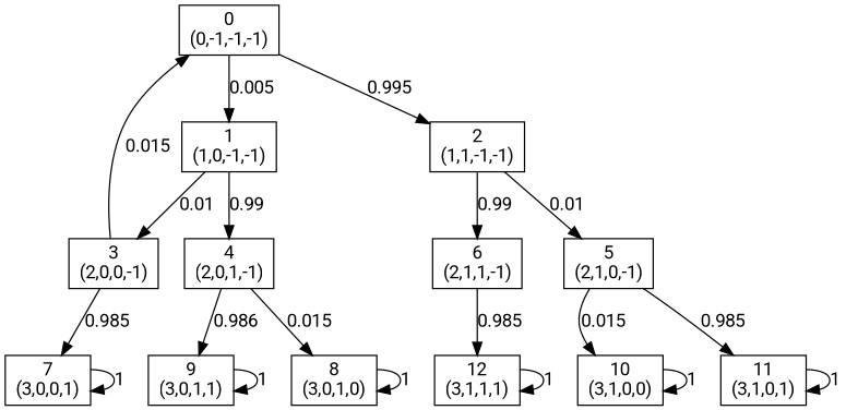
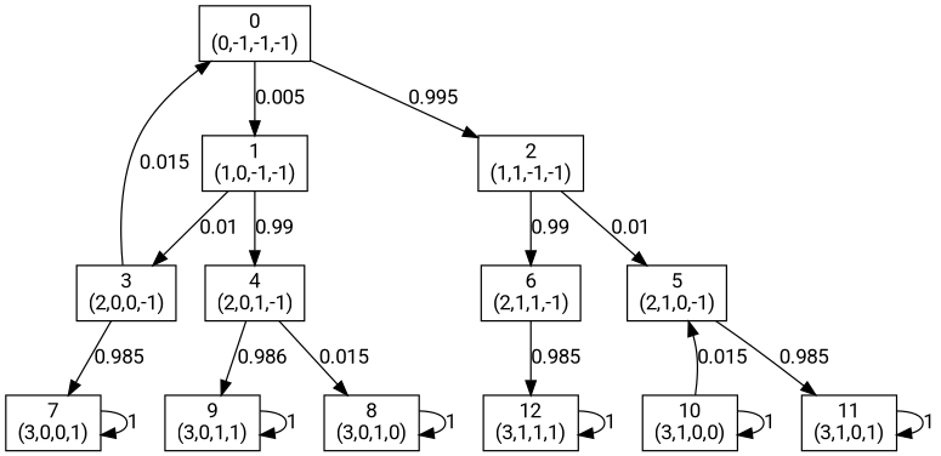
  digraph {
    fontname=Roboto
    node [fontname=Roboto shape=box]
    edge [fontname=Roboto]
    n1 [label="0\n(0,-1,-1,-1)"]
    n2 [label="1\n(1,0,-1,-1)"]
    n3 [label="2\n(1,1,-1,-1)"]
    n4 [label="3\n(2,0,0,-1)"]
    n5 [label="4\n(2,0,1,-1)"]
    n6 [label="5\n(2,1,0,-1)"]
    n7 [label="6\n(2,1,1,-1)"]
    n8 [label="7\n(3,0,0,1)"]
    n9 [label="8\n(3,0,1,0)"]
    n10 [label="9\n(3,0,1,1)"]
    n11 [label="10\n(3,1,0,0)"]
    n12 [label="11\n(3,1,0,1)"]
    n13 [label="12\n(3,1,1,1)"]
    n1 -> n2 [label=0.005]
    n1 -> n3 [label=0.995]
    n2 -> n4 [label=0.01]
    n2 -> n5 [label=0.99]
    n3 -> n6 [label=0.01]
    n3 -> n7 [label=0.99]
    n4 -> n1 [label=0.015]
    n4 -> n8 [label=0.985]
    n5 -> n9 [label=0.015]
    n5 -> n10 [label=0.986]
-   n6 -> n11 [label=0.015]
+   n11 -> n6 [label=0.015]
    n6 -> n12 [label=0.985]
    n7 -> n13 [label=0.985]
    n8 -> n8 [label=1]
    n9 -> n9 [label=1]
    n10 -> n10 [label=1]
    n11 -> n11 [label=1]
    n12 -> n12 [label=1]
    n13 -> n13 [label=1]
  }
